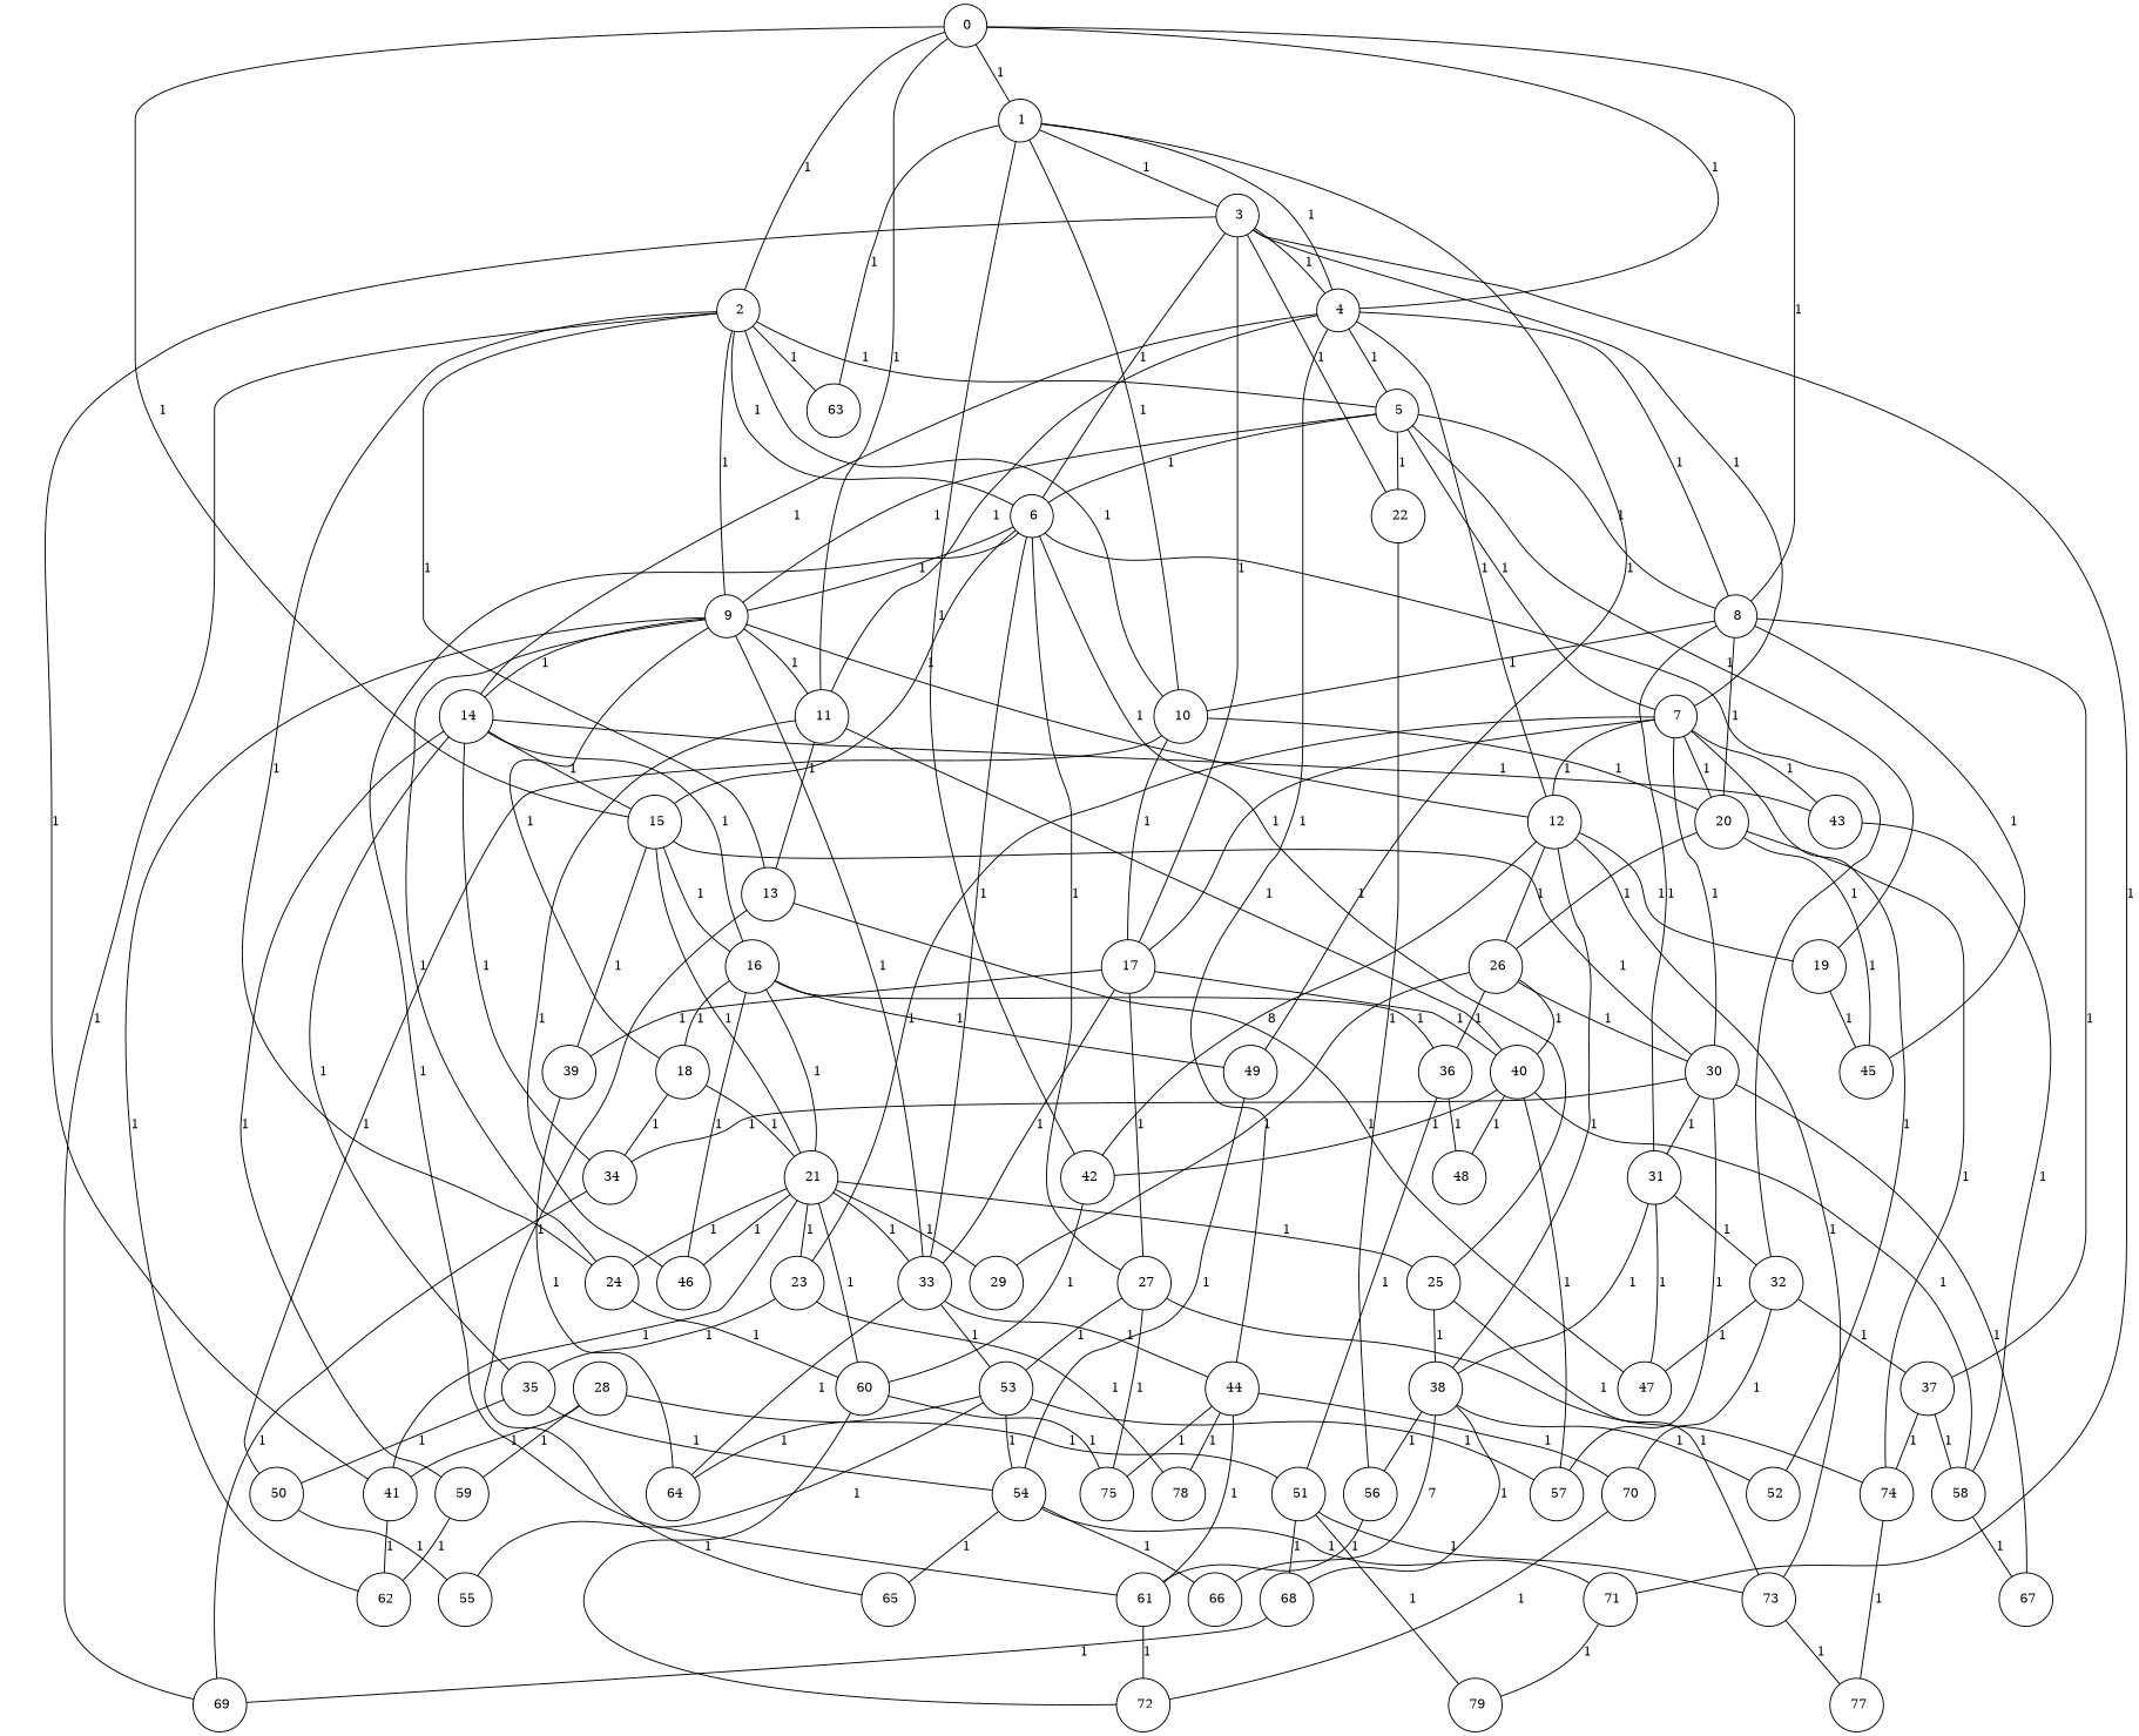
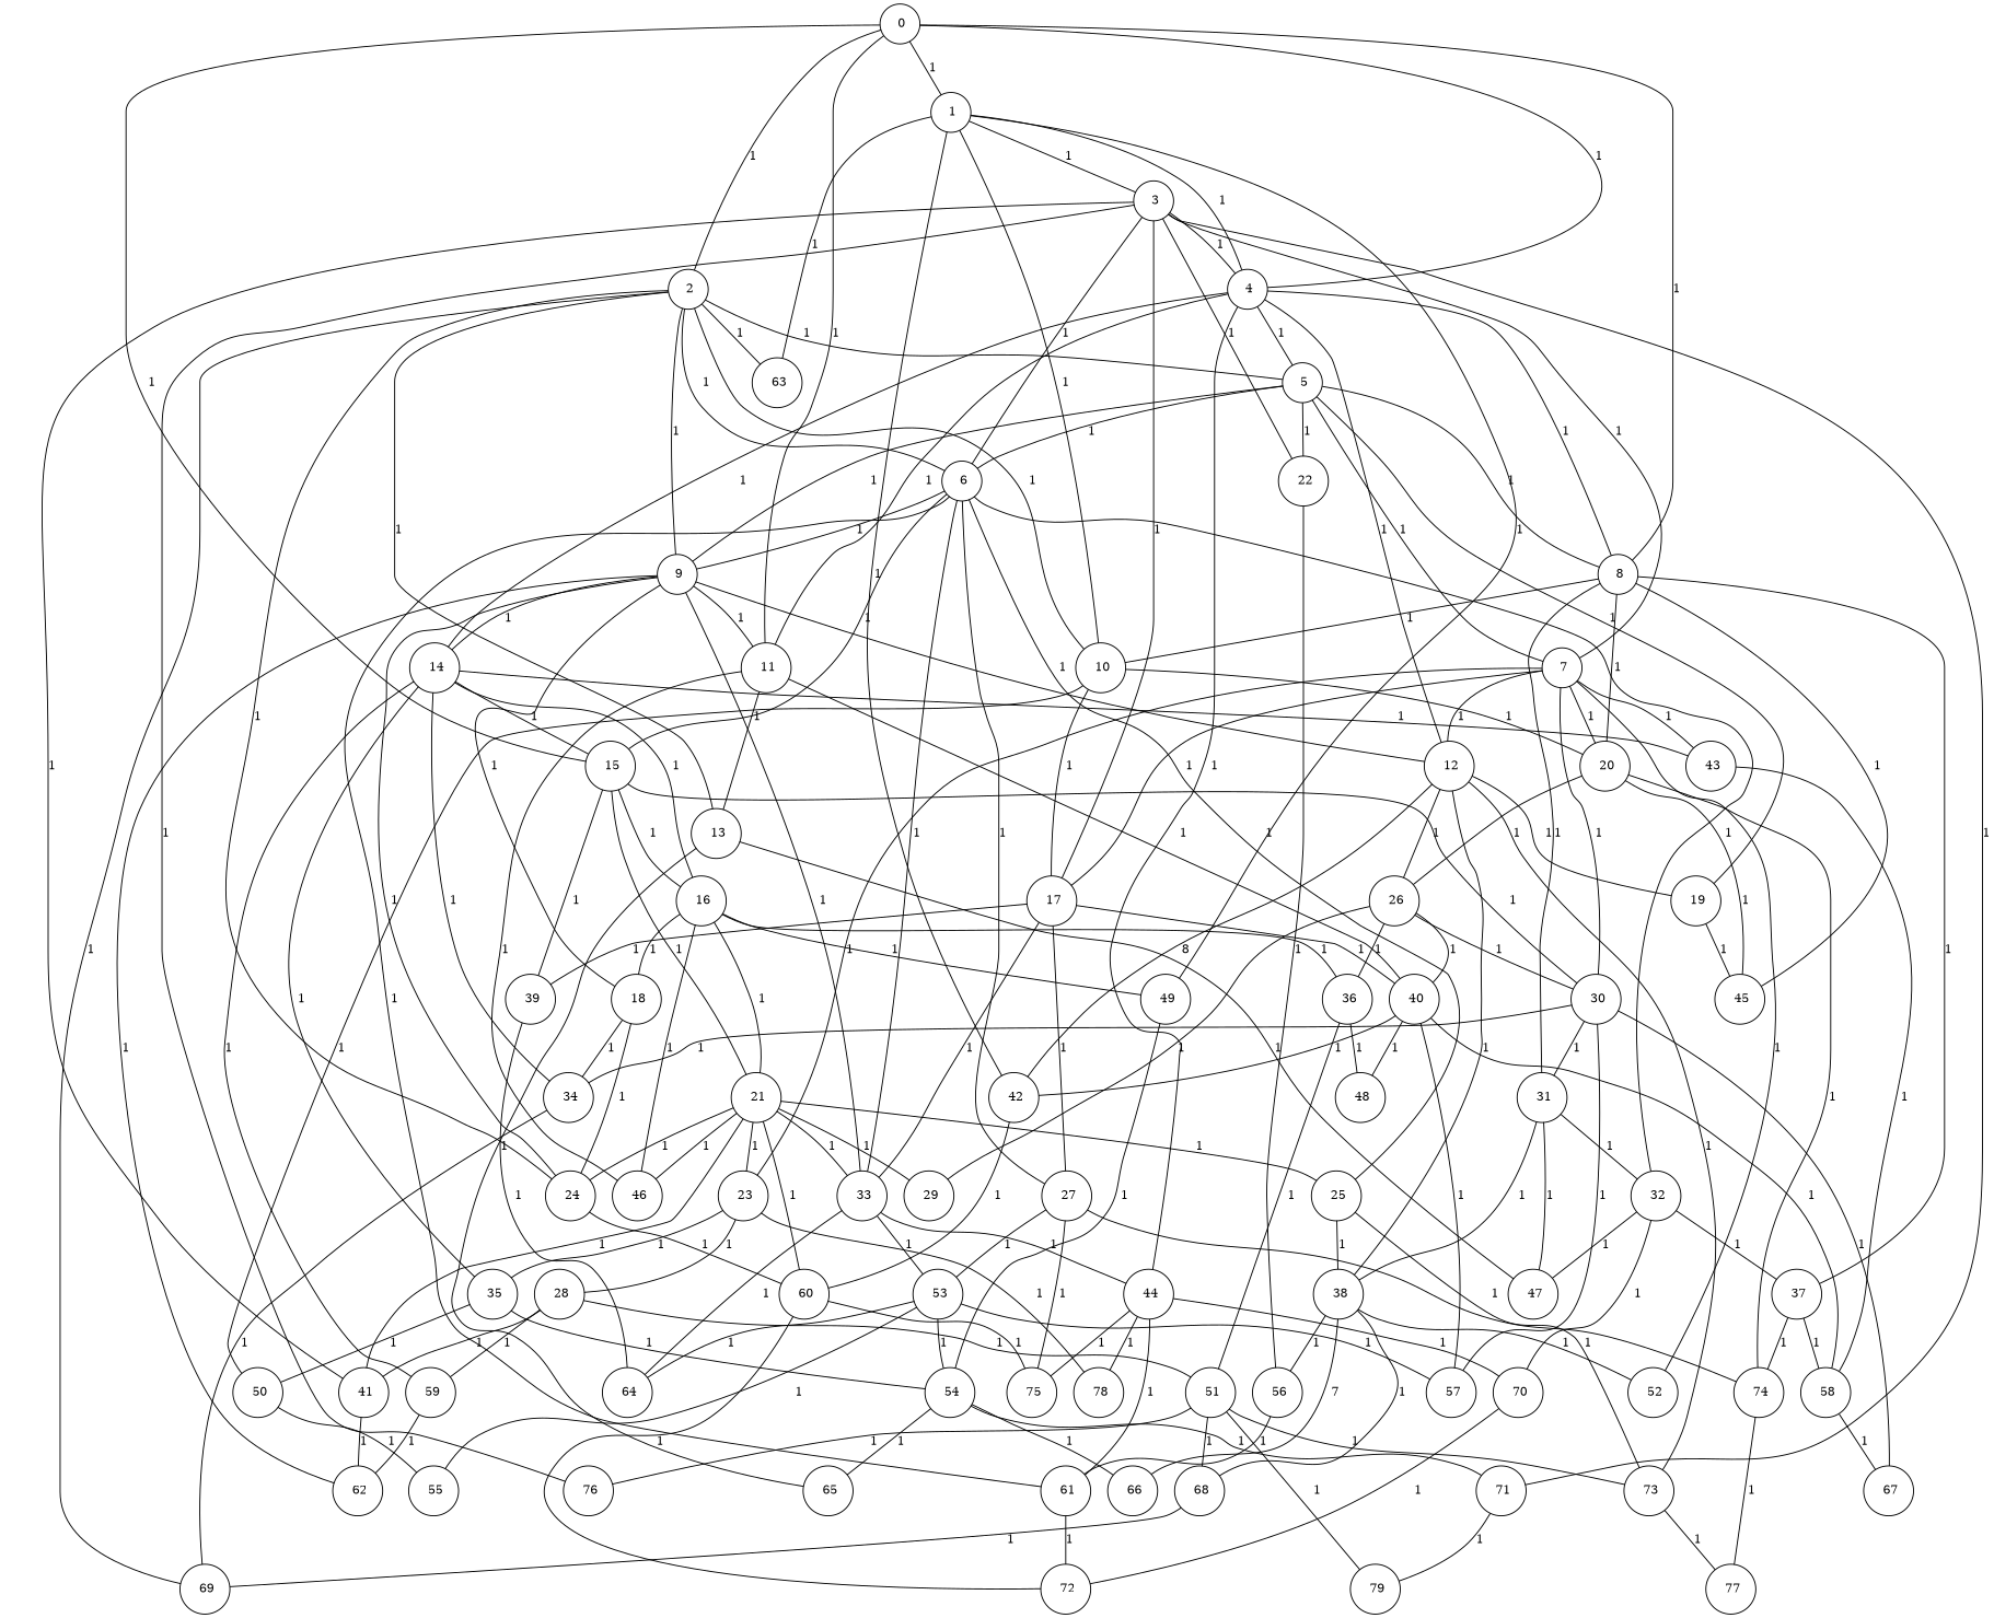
  graph {
    fixedsize="true;"
    node [color=black fontsize=12 hight=.12 shape=circle]
    edge [fontsize=12]
    n1 [label=" 0" width=.12]
    n2 [label=" 1" width=.12]
    n3 [label=" 2" width=.12]
    n4 [label=" 4" width=.12]
    n5 [label=" 8" width=.12]
    n6 [label=" 11" width=.12]
    n7 [label=" 15" width=.12]
    n8 [label=" 3" width=.12]
    n9 [label=" 10" width=.12]
    n10 [label=" 42" width=.12]
    n11 [label=" 49" width=.12]
    n12 [label=" 63" width=.12]
    n13 [label=" 5" width=.12]
    n14 [label=" 6" width=.12]
    n15 [label=" 9" width=.12]
    n16 [label=" 13" width=.12]
    n17 [label=" 24" width=.12]
    n18 [label=" 69" width=.12]
    n19 [label=" 12" width=.12]
    n20 [label=" 14" width=.12]
    n21 [label=" 44" width=.12]
    n22 [label=" 20" width=.12]
    n23 [label=" 31" width=.12]
    n24 [label=" 37" width=.12]
    n25 [label=" 45" width=.12]
    n26 [label=" 40" width=.12]
    n27 [label=" 46" width=.12]
    n28 [label=" 30" width=.12]
    n29 [label=" 16" width=.12]
    n30 [label=" 21" width=.12]
    n31 [label=" 39" width=.12]
    n32 [label=" 7" width=.12]
    n33 [label=" 17" width=.12]
    n34 [label=" 22" width=.12]
    n35 [label=" 41" width=.12]
    n36 [label=" 71" width=.12]
+   n37 [label=" 76" width=.12]
    n38 [label=" 50" width=.12]
    n39 [label=" 60" width=.12]
    n40 [label=" 54" width=.12]
    n41 [label=" 19" width=.12]
    n42 [label=" 25" width=.12]
    n43 [label=" 27" width=.12]
    n44 [label=" 32" width=.12]
    n45 [label=" 61" width=.12]
    n46 [label=" 33" width=.12]
    n47 [label=" 18" width=.12]
    n48 [label=" 62" width=.12]
    n49 [label=" 47" width=.12]
    n50 [label=" 65" width=.12]
    n51 [label=" 23" width=.12]
    n52 [label=" 43" width=.12]
    n53 [label=" 52" width=.12]
    n54 [label=" 56" width=.12]
    n55 [label=" 79" width=.12]
    n56 [label=" 26" width=.12]
    n57 [label=" 38" width=.12]
    n58 [label=" 73" width=.12]
    n59 [label=" 34" width=.12]
    n60 [label=" 35" width=.12]
    n61 [label=" 59" width=.12]
    n62 [label=" 78" width=.12]
    n63 [label=" 75" width=.12]
    n64 [label=" 70" width=.12]
    n65 [label=" 74" width=.12]
    n66 [label=" 53" width=.12]
    n67 [label=" 28" width=.12]
    n68 [label=" 51" width=.12]
    n69 [label=" 72" width=.12]
    n70 [label=" 57" width=.12]
    n71 [label=" 67" width=.12]
    n72 [label=" 58" width=.12]
    n73 [label=" 64" width=.12]
    n74 [label=" 55" width=.12]
    n75 [label=" 48" width=.12]
    n76 [label=" 36" width=.12]
    n77 [label=" 29" width=.12]
    n78 [label=" 66" width=.12]
    n79 [label=" 68" width=.12]
    n80 [label=" 77" width=.12]
    n1 -- n2 [label=1]
    n1 -- n3 [label=1]
    n1 -- n4 [label=1]
    n1 -- n5 [label=1]
    n1 -- n6 [label=1]
    n1 -- n7 [label=1]
    n2 -- n4 [label=1]
    n2 -- n8 [label=1]
    n2 -- n9 [label=1]
    n2 -- n10 [label=1]
    n2 -- n11 [label=1]
    n2 -- n12 [label=1]
    n3 -- n9 [label=1]
    n3 -- n12 [label=1]
    n3 -- n13 [label=1]
    n3 -- n14 [label=1]
    n3 -- n15 [label=1]
    n3 -- n16 [label=1]
    n3 -- n17 [label=1]
    n3 -- n18 [label=1]
    n4 -- n5 [label=1]
    n4 -- n6 [label=1]
    n4 -- n13 [label=1]
    n4 -- n19 [label=1]
    n4 -- n20 [label=1]
    n4 -- n21 [label=1]
    n5 -- n9 [label=1]
    n5 -- n22 [label=1]
    n5 -- n23 [label=1]
    n5 -- n24 [label=1]
    n5 -- n25 [label=1]
    n6 -- n16 [label=1]
    n6 -- n26 [label=1]
    n6 -- n27 [label=1]
    n7 -- n28 [label=1]
    n7 -- n29 [label=1]
    n7 -- n30 [label=1]
    n7 -- n31 [label=1]
    n8 -- n4 [label=1]
    n8 -- n14 [label=1]
    n8 -- n32 [label=1]
    n8 -- n33 [label=1]
    n8 -- n34 [label=1]
    n8 -- n35 [label=1]
    n8 -- n36 [label=1]
+   n8 -- n37 [label=1]
    n9 -- n22 [label=1]
    n9 -- n33 [label=1]
    n9 -- n38 [label=1]
    n10 -- n39 [label=1]
    n11 -- n40 [label=1]
    n13 -- n5 [label=1]
    n13 -- n14 [label=1]
    n13 -- n15 [label=1]
    n13 -- n32 [label=1]
    n13 -- n34 [label=1]
    n13 -- n41 [label=1]
    n14 -- n7 [label=1]
    n14 -- n15 [label=1]
    n14 -- n42 [label=1]
    n14 -- n43 [label=1]
    n14 -- n44 [label=1]
    n14 -- n45 [label=1]
    n14 -- n46 [label=1]
    n15 -- n6 [label=1]
    n15 -- n17 [label=1]
    n15 -- n19 [label=1]
    n15 -- n20 [label=1]
    n15 -- n46 [label=1]
    n15 -- n47 [label=1]
    n15 -- n48 [label=1]
    n16 -- n49 [label=1]
    n16 -- n50 [label=1]
    n17 -- n39 [label=1]
    n19 -- n10 [label=8]
    n19 -- n41 [label=1]
    n19 -- n56 [label=1]
    n19 -- n57 [label=1]
    n19 -- n58 [label=1]
    n20 -- n7 [label=1]
    n20 -- n29 [label=1]
    n20 -- n52 [label=1]
    n20 -- n59 [label=1]
    n20 -- n60 [label=1]
    n20 -- n61 [label=1]
    n21 -- n45 [label=1]
    n21 -- n62 [label=1]
    n21 -- n63 [label=1]
    n21 -- n64 [label=1]
    n22 -- n25 [label=1]
    n22 -- n56 [label=1]
    n22 -- n65 [label=1]
    n23 -- n44 [label=1]
    n23 -- n49 [label=1]
    n23 -- n57 [label=1]
    n24 -- n65 [label=1]
    n24 -- n72 [label=1]
    n26 -- n10 [label=1]
    n26 -- n70 [label=1]
    n26 -- n72 [label=1]
    n26 -- n75 [label=1]
    n28 -- n23 [label=1]
    n28 -- n59 [label=1]
    n28 -- n70 [label=1]
    n28 -- n71 [label=1]
    n29 -- n11 [label=1]
    n29 -- n27 [label=1]
    n29 -- n30 [label=1]
    n29 -- n47 [label=1]
    n29 -- n76 [label=1]
    n30 -- n17 [label=1]
    n30 -- n27 [label=1]
    n30 -- n35 [label=1]
    n30 -- n39 [label=1]
    n30 -- n42 [label=1]
    n30 -- n46 [label=1]
    n30 -- n51 [label=1]
    n30 -- n77 [label=1]
    n31 -- n73 [label=1]
    n32 -- n19 [label=1]
    n32 -- n22 [label=1]
    n32 -- n28 [label=1]
    n32 -- n33 [label=1]
    n32 -- n51 [label=1]
    n32 -- n52 [label=1]
    n32 -- n53 [label=1]
    n33 -- n26 [label=1]
    n33 -- n31 [label=1]
    n33 -- n43 [label=1]
    n33 -- n46 [label=1]
    n34 -- n54 [label=1]
    n35 -- n48 [label=1]
    n36 -- n55 [label=1]
    n38 -- n74 [label=1]
    n39 -- n63 [label=1]
    n39 -- n69 [label=1]
    n40 -- n36 [label=1]
    n40 -- n50 [label=1]
    n40 -- n78 [label=1]
    n41 -- n25 [label=1]
    n42 -- n57 [label=1]
    n42 -- n58 [label=1]
    n43 -- n63 [label=1]
    n43 -- n65 [label=1]
    n43 -- n66 [label=1]
    n44 -- n24 [label=1]
    n44 -- n49 [label=1]
    n44 -- n64 [label=1]
    n45 -- n69 [label=1]
    n46 -- n21 [label=1]
    n46 -- n66 [label=1]
    n46 -- n73 [label=1]
-   n47 -- n30 [label=1]
+   n47 -- n17 [label=1]
    n47 -- n59 [label=1]
    n51 -- n60 [label=1]
    n51 -- n62 [label=1]
+   n51 -- n67 [label=1]
    n52 -- n72 [label=1]
    n54 -- n45 [label=1]
    n56 -- n26 [label=1]
    n56 -- n28 [label=1]
    n56 -- n76 [label=1]
    n56 -- n77 [label=1]
    n57 -- n53 [label=1]
    n57 -- n54 [label=1]
    n57 -- n78 [label=7]
    n57 -- n79 [label=1]
    n58 -- n80 [label=1]
    n59 -- n18 [label=1]
    n60 -- n38 [label=1]
    n60 -- n40 [label=1]
    n61 -- n48 [label=1]
    n64 -- n69 [label=1]
    n65 -- n80 [label=1]
    n66 -- n40 [label=1]
    n66 -- n70 [label=1]
    n66 -- n73 [label=1]
    n66 -- n74 [label=1]
    n67 -- n35 [label=1]
    n67 -- n61 [label=1]
    n67 -- n68 [label=1]
+   n68 -- n37 [label=1]
    n68 -- n55 [label=1]
    n68 -- n58 [label=1]
    n68 -- n79 [label=1]
    n72 -- n71 [label=1]
    n76 -- n68 [label=1]
    n76 -- n75 [label=1]
    n79 -- n18 [label=1]
  }
